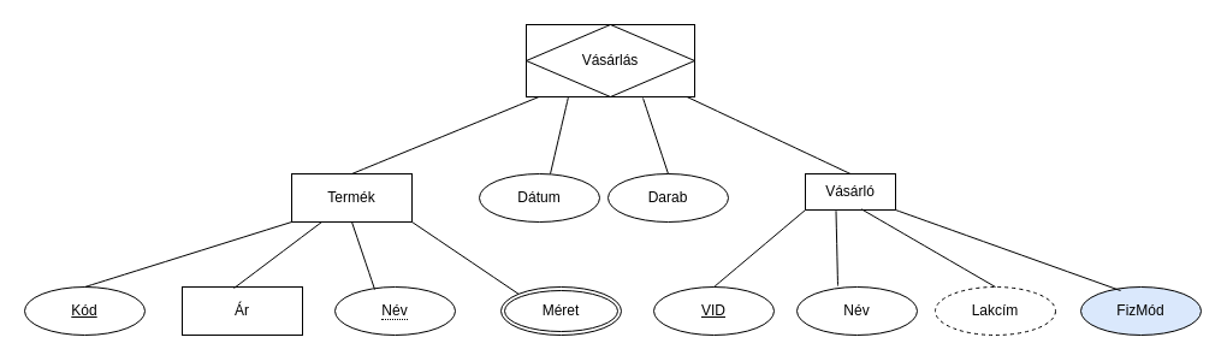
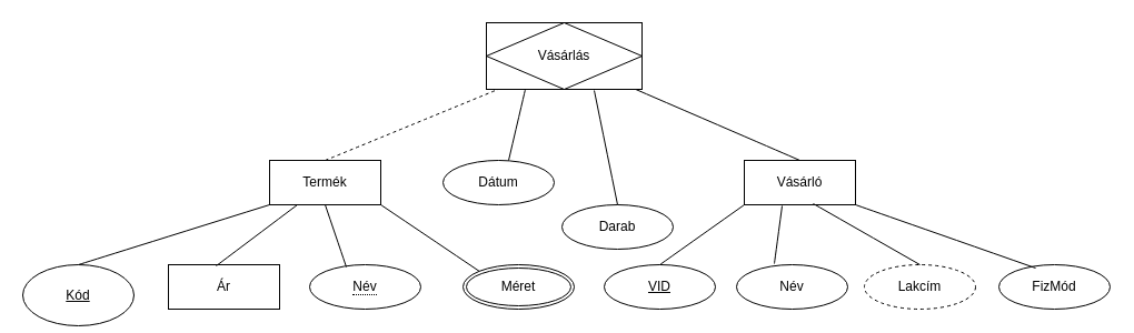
  <mxCell id="0" />
  <mxCell id="1" parent="0" />
  <mxCell id="2" value="Termék" style="whiteSpace=wrap;html=1;align=center;" vertex="1" parent="1"><mxGeometry x="242" y="144" width="100" height="40" as="geometry" /></mxCell>
- <mxCell id="3" value="Vásárló" style="whiteSpace=wrap;html=1;align=center;" vertex="1" parent="1"><mxGeometry x="669" y="144" width="75" height="30" as="geometry" /></mxCell>
+ <mxCell id="3" value="Vásárló" style="whiteSpace=wrap;html=1;align=center;" vertex="1" parent="1"><mxGeometry x="669" y="144" width="100" height="40" as="geometry" /></mxCell>
  <mxCell id="4" value="Dátum" style="ellipse;whiteSpace=wrap;html=1;align=center;" vertex="1" parent="1"><mxGeometry x="398" y="144" width="100" height="40" as="geometry" /></mxCell>
- <mxCell id="5" value="Darab" style="ellipse;whiteSpace=wrap;html=1;align=center;" vertex="1" parent="1"><mxGeometry x="505" y="144" width="100" height="40" as="geometry" /></mxCell>
+ <mxCell id="5" value="Darab" style="ellipse;whiteSpace=wrap;html=1;align=center;" vertex="1" parent="1"><mxGeometry x="505" y="184" width="100" height="40" as="geometry" /></mxCell>
  <mxCell id="6" value="" style="endArrow=none;html=1;rounded=0;fontSize=12;startSize=8;endSize=8;curved=1;entryX=0.59;entryY=0;entryDx=0;entryDy=0;entryPerimeter=0;exitX=0.25;exitY=1;exitDx=0;exitDy=0;" edge="1" parent="1" source="20" target="4"><mxGeometry relative="1" as="geometry"><mxPoint x="489" y="80" as="sourcePoint" /><mxPoint x="626" y="81" as="targetPoint" /></mxGeometry></mxCell>
  <mxCell id="7" value="" style="endArrow=none;html=1;rounded=0;fontSize=12;startSize=8;endSize=8;curved=1;entryX=0.5;entryY=0;entryDx=0;entryDy=0;exitX=0.693;exitY=1.017;exitDx=0;exitDy=0;exitPerimeter=0;" edge="1" parent="1" source="20" target="5"><mxGeometry relative="1" as="geometry"><mxPoint x="526" y="87" as="sourcePoint" /><mxPoint x="583" y="314" as="targetPoint" /></mxGeometry></mxCell>
  <mxCell id="8" value="" style="endArrow=none;html=1;rounded=0;fontSize=12;startSize=8;endSize=8;curved=1;exitX=0.5;exitY=0;exitDx=0;exitDy=0;entryX=0.893;entryY=0.933;entryDx=0;entryDy=0;entryPerimeter=0;" edge="1" parent="1" source="3" target="20"><mxGeometry relative="1" as="geometry"><mxPoint x="423" y="314" as="sourcePoint" /><mxPoint x="555" y="80.393" as="targetPoint" /></mxGeometry></mxCell>
- <mxCell id="9" value="" style="endArrow=none;html=1;rounded=0;fontSize=12;startSize=8;endSize=8;curved=1;exitX=0.5;exitY=0;exitDx=0;exitDy=0;entryX=0.093;entryY=0.983;entryDx=0;entryDy=0;entryPerimeter=0;" edge="1" parent="1" source="2" target="20"><mxGeometry relative="1" as="geometry"><mxPoint x="423" y="314" as="sourcePoint" /><mxPoint x="455" y="81" as="targetPoint" /></mxGeometry></mxCell>
- <mxCell id="10" value="Kód" style="ellipse;whiteSpace=wrap;html=1;align=center;fontStyle=4;" vertex="1" parent="1"><mxGeometry x="20" y="238" width="100" height="40" as="geometry" /></mxCell>
+ <mxCell id="9" value="" style="endArrow=none;html=1;rounded=0;fontSize=12;startSize=8;endSize=8;curved=1;exitX=0.5;exitY=0;exitDx=0;exitDy=0;entryX=0.093;entryY=0.983;entryDx=0;entryDy=0;entryPerimeter=0;dashed=1;" edge="1" parent="1" source="2" target="20"><mxGeometry relative="1" as="geometry"><mxPoint x="423" y="314" as="sourcePoint" /><mxPoint x="455" y="81" as="targetPoint" /></mxGeometry></mxCell>
+ <mxCell id="10" value="Kód" style="ellipse;whiteSpace=wrap;html=1;align=center;fontStyle=4;" vertex="1" parent="1"><mxGeometry x="20" y="238" width="100" height="55" as="geometry" /></mxCell>
  <mxCell id="11" value="Ár" style="whiteSpace=wrap;html=1;align=center;rounded=0;" vertex="1" parent="1"><mxGeometry x="151" y="238" width="100" height="40" as="geometry" /></mxCell>
  <mxCell id="12" value="&lt;span style=&quot;border-bottom: 1px dotted&quot;&gt;Név&lt;/span&gt;" style="ellipse;whiteSpace=wrap;html=1;align=center;" vertex="1" parent="1"><mxGeometry x="278" y="238" width="100" height="40" as="geometry" /></mxCell>
  <mxCell id="13" value="Méret" style="ellipse;shape=doubleEllipse;margin=3;whiteSpace=wrap;html=1;align=center;" vertex="1" parent="1"><mxGeometry x="416" y="238" width="100" height="40" as="geometry" /></mxCell>
  <mxCell id="14" value="" style="endArrow=none;html=1;rounded=0;fontSize=12;startSize=8;endSize=8;curved=1;exitX=0.5;exitY=0;exitDx=0;exitDy=0;entryX=0;entryY=1;entryDx=0;entryDy=0;" edge="1" parent="1" source="10" target="2"><mxGeometry relative="1" as="geometry"><mxPoint x="159" y="414" as="sourcePoint" /><mxPoint x="319" y="414" as="targetPoint" /></mxGeometry></mxCell>
  <mxCell id="15" value="" style="endArrow=none;html=1;rounded=0;fontSize=12;startSize=8;endSize=8;curved=1;exitX=0.43;exitY=0.025;exitDx=0;exitDy=0;exitPerimeter=0;entryX=0.25;entryY=1;entryDx=0;entryDy=0;" edge="1" parent="1" source="11" target="2"><mxGeometry relative="1" as="geometry"><mxPoint x="159" y="414" as="sourcePoint" /><mxPoint x="319" y="414" as="targetPoint" /></mxGeometry></mxCell>
  <mxCell id="16" value="" style="endArrow=none;html=1;rounded=0;fontSize=12;startSize=8;endSize=8;curved=1;exitX=0.33;exitY=0.05;exitDx=0;exitDy=0;exitPerimeter=0;entryX=0.5;entryY=1;entryDx=0;entryDy=0;" edge="1" parent="1" source="12" target="2"><mxGeometry relative="1" as="geometry"><mxPoint x="159" y="414" as="sourcePoint" /><mxPoint x="319" y="414" as="targetPoint" /></mxGeometry></mxCell>
  <mxCell id="17" value="" style="endArrow=none;html=1;rounded=0;fontSize=12;startSize=8;endSize=8;curved=1;entryX=0;entryY=0;entryDx=0;entryDy=0;exitX=1;exitY=1;exitDx=0;exitDy=0;" edge="1" parent="1" source="2" target="13"><mxGeometry relative="1" as="geometry"><mxPoint x="159" y="414" as="sourcePoint" /><mxPoint x="319" y="414" as="targetPoint" /></mxGeometry></mxCell>
  <mxCell id="18" value="VID" style="ellipse;whiteSpace=wrap;html=1;align=center;fontStyle=4;" vertex="1" parent="1"><mxGeometry x="543" y="238" width="100" height="40" as="geometry" /></mxCell>
  <mxCell id="19" value="Név" style="ellipse;whiteSpace=wrap;html=1;align=center;" vertex="1" parent="1"><mxGeometry x="662" y="238" width="100" height="40" as="geometry" /></mxCell>
  <mxCell id="20" value="Vásárlás" style="shape=associativeEntity;whiteSpace=wrap;html=1;align=center;" vertex="1" parent="1"><mxGeometry x="437" y="20" width="140" height="60" as="geometry" /></mxCell>
  <mxCell id="21" value="Lakcím" style="ellipse;whiteSpace=wrap;html=1;align=center;dashed=1;" vertex="1" parent="1"><mxGeometry x="777" y="238" width="100" height="40" as="geometry" /></mxCell>
- <mxCell id="22" value="FizMód" style="ellipse;whiteSpace=wrap;html=1;align=center;fillColor=#dae8fc;" vertex="1" parent="1"><mxGeometry x="898" y="238" width="100" height="40" as="geometry" /></mxCell>
+ <mxCell id="22" value="FizMód" style="ellipse;whiteSpace=wrap;html=1;align=center;" vertex="1" parent="1"><mxGeometry x="898" y="238" width="100" height="40" as="geometry" /></mxCell>
  <mxCell id="23" value="" style="endArrow=none;html=1;rounded=0;fontSize=12;startSize=8;endSize=8;curved=1;exitX=0.5;exitY=0;exitDx=0;exitDy=0;entryX=0;entryY=1;entryDx=0;entryDy=0;" edge="1" parent="1" source="18" target="3"><mxGeometry relative="1" as="geometry"><mxPoint x="583" y="414" as="sourcePoint" /><mxPoint x="743" y="414" as="targetPoint" /></mxGeometry></mxCell>
  <mxCell id="24" value="" style="endArrow=none;html=1;rounded=0;fontSize=12;startSize=8;endSize=8;curved=1;exitX=0.34;exitY=-0.025;exitDx=0;exitDy=0;exitPerimeter=0;entryX=0.34;entryY=1.025;entryDx=0;entryDy=0;entryPerimeter=0;" edge="1" parent="1" source="19" target="3"><mxGeometry relative="1" as="geometry"><mxPoint x="583" y="414" as="sourcePoint" /><mxPoint x="743" y="414" as="targetPoint" /></mxGeometry></mxCell>
  <mxCell id="25" value="" style="endArrow=none;html=1;rounded=0;fontSize=12;startSize=8;endSize=8;curved=1;entryX=0.5;entryY=0;entryDx=0;entryDy=0;exitX=0.62;exitY=0.975;exitDx=0;exitDy=0;exitPerimeter=0;" edge="1" parent="1" source="3" target="21"><mxGeometry relative="1" as="geometry"><mxPoint x="583" y="414" as="sourcePoint" /><mxPoint x="743" y="414" as="targetPoint" /></mxGeometry></mxCell>
  <mxCell id="26" value="" style="endArrow=none;html=1;rounded=0;fontSize=12;startSize=8;endSize=8;curved=1;entryX=0.33;entryY=0.075;entryDx=0;entryDy=0;entryPerimeter=0;exitX=1;exitY=1;exitDx=0;exitDy=0;" edge="1" parent="1" source="3" target="22"><mxGeometry relative="1" as="geometry"><mxPoint x="583" y="414" as="sourcePoint" /><mxPoint x="743" y="414" as="targetPoint" /></mxGeometry></mxCell>
